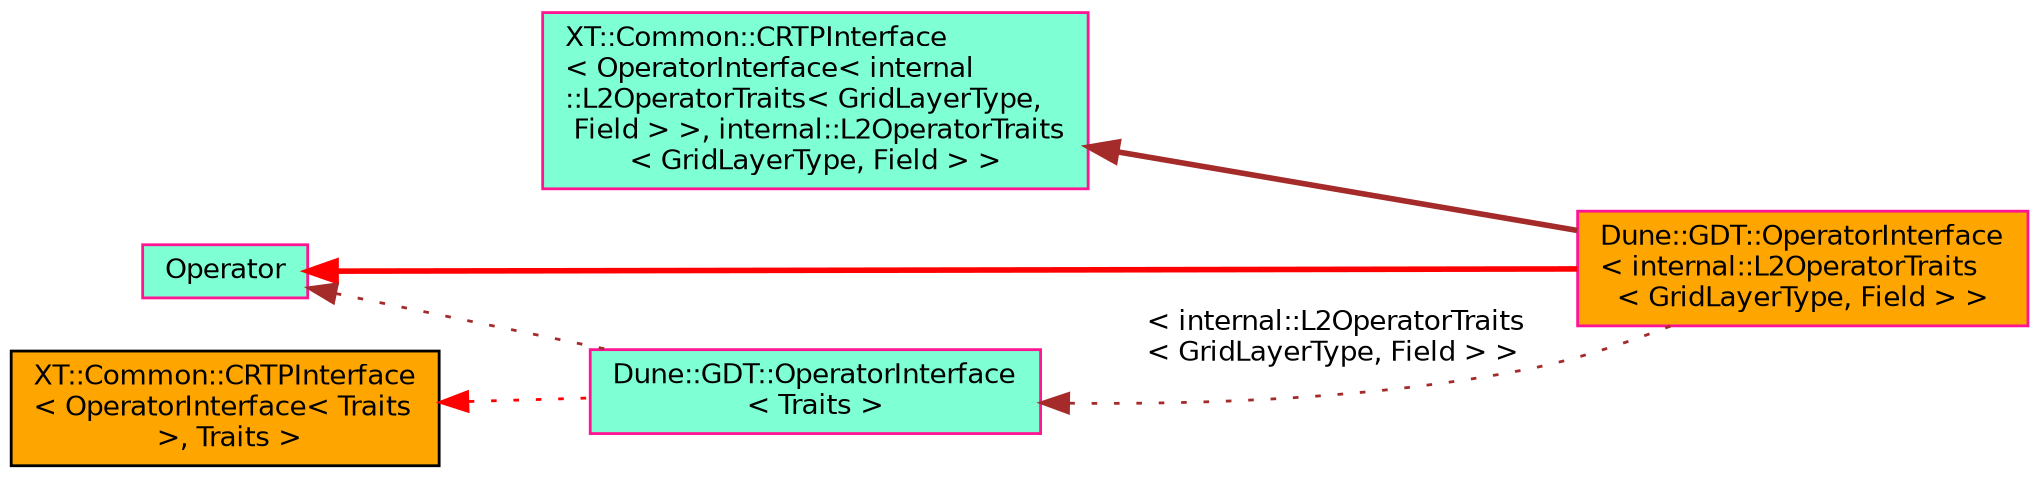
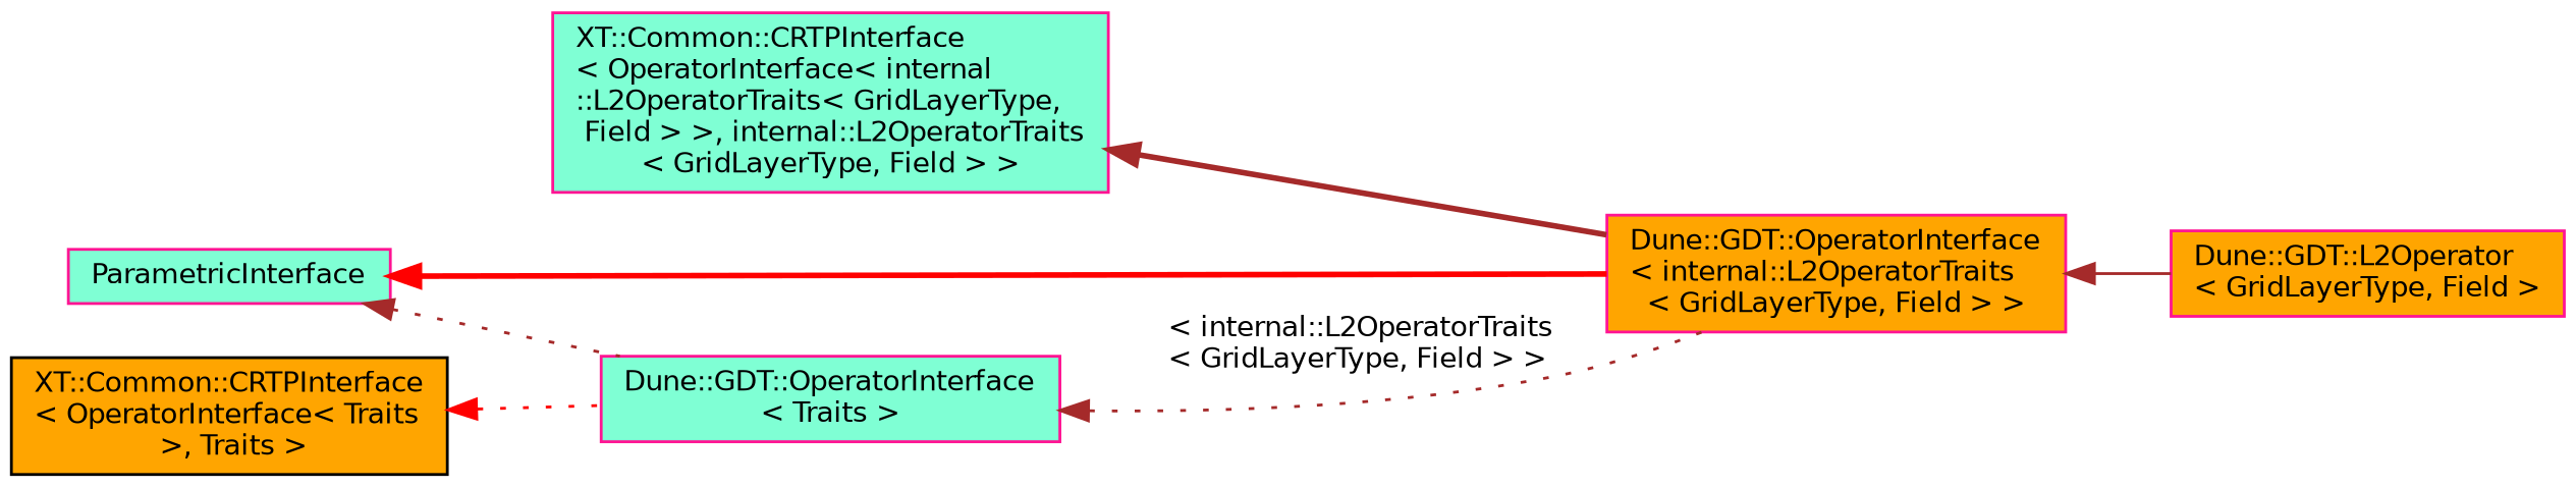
  digraph {
    rankdir=LR
    node [color=deeppink fillcolor=orange fontname=Helvetica fontsize=10 shape=record style=filled]
    edge [color=brown dir=back fontname=Helvetica fontsize=10 labelfontname=Helvetica labelfontsize=10 style=dotted]
+   n1 [fontcolor=black height=0.2 label="Dune::GDT::L2Operator\l\< GridLayerType, Field \>" width=0.4]
    n2 [height=0.2 label="Dune::GDT::OperatorInterface\l\< internal::L2OperatorTraits\l\< GridLayerType, Field \> \>" width=0.4]
    n3 [fillcolor=aquamarine height=0.2 label="XT::Common::CRTPInterface\l\< OperatorInterface\< internal\l::L2OperatorTraits\< GridLayerType,\l Field \> \>, internal::L2OperatorTraits\l\< GridLayerType, Field \> \>" width=0.4]
-   n4 [fillcolor=aquamarine height=0.2 label=Operator width=0.4]
+   n4 [fillcolor=aquamarine height=0.2 label=ParametricInterface width=0.4]
    n5 [fillcolor=aquamarine height=0.2 label="Dune::GDT::OperatorInterface\l\< Traits \>" width=0.4]
    n6 [color=black height=0.2 label="XT::Common::CRTPInterface\l\< OperatorInterface\< Traits\l \>, Traits \>" width=0.4]
+   n2 -> n1 [style=solid]
    n3 -> n2 [style=bold]
    n4 -> n2 [color=red style=bold]
    n4 -> n5
    n5 -> n2 [label=" \< internal::L2OperatorTraits\l\< GridLayerType, Field \> \>"]
    n6 -> n5 [color=red]
  }
